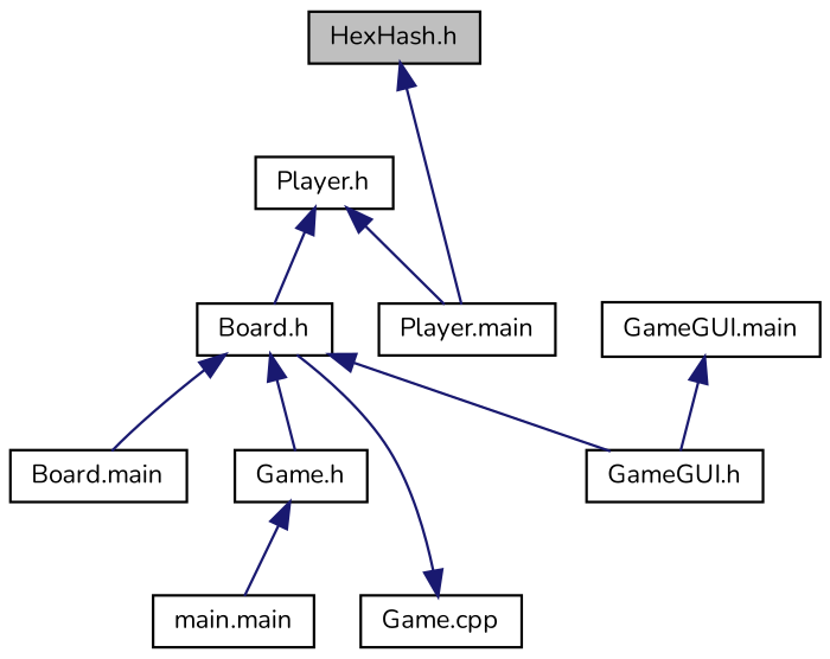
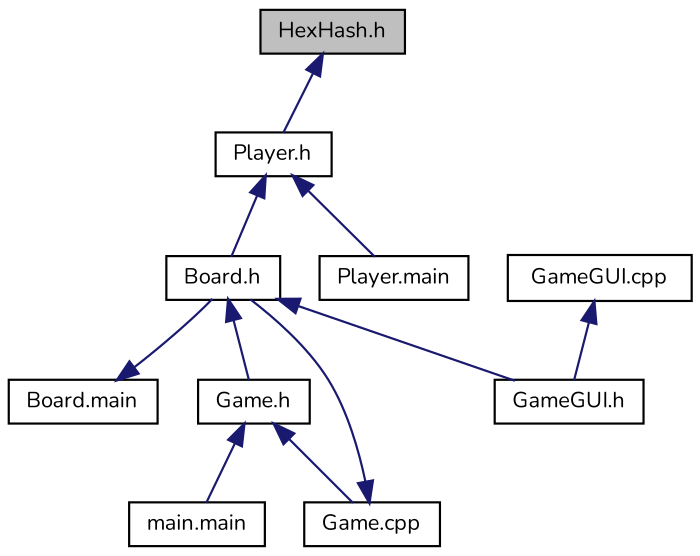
  digraph {
    fontname=Nunito
    node [color=black fillcolor=white fontname=Nunito fontsize=10 shape=record style=filled]
    edge [color=midnightblue dir=back fontname=Nunito fontsize=10 labelfontname=Helvetica labelfontsize=10 style=solid]
    n1 [fillcolor=grey75 fontcolor=black height=0.2 label="HexHash.h" width=0.4]
    n2 [height=0.2 label="Player.h" width=0.4]
    n3 [height=0.2 label="Board.h" width=0.4]
    n4 [height=0.2 label="Board.main" width=0.4]
    n5 [height=0.2 label="GameGUI.h" width=0.4]
    n6 [height=0.2 label="Game.h" width=0.4]
    n7 [height=0.2 label="Player.main" width=0.4]
    n8 [height=0.2 label="Game.cpp" width=0.4]
    n9 [height=0.2 label="main.main" width=0.4]
-   n10 [height=0.2 label="GameGUI.main" width=0.4]
-   n1 -> n7
+   n10 [height=0.2 label="GameGUI.cpp" width=0.4]
+   n1 -> n2
    n2 -> n3
    n2 -> n7
-   n3 -> n4
+   n4 -> n3
    n3 -> n5
    n3 -> n6
+   n6 -> n8
    n6 -> n9
    n8 -> n3
    n10 -> n5
  }
